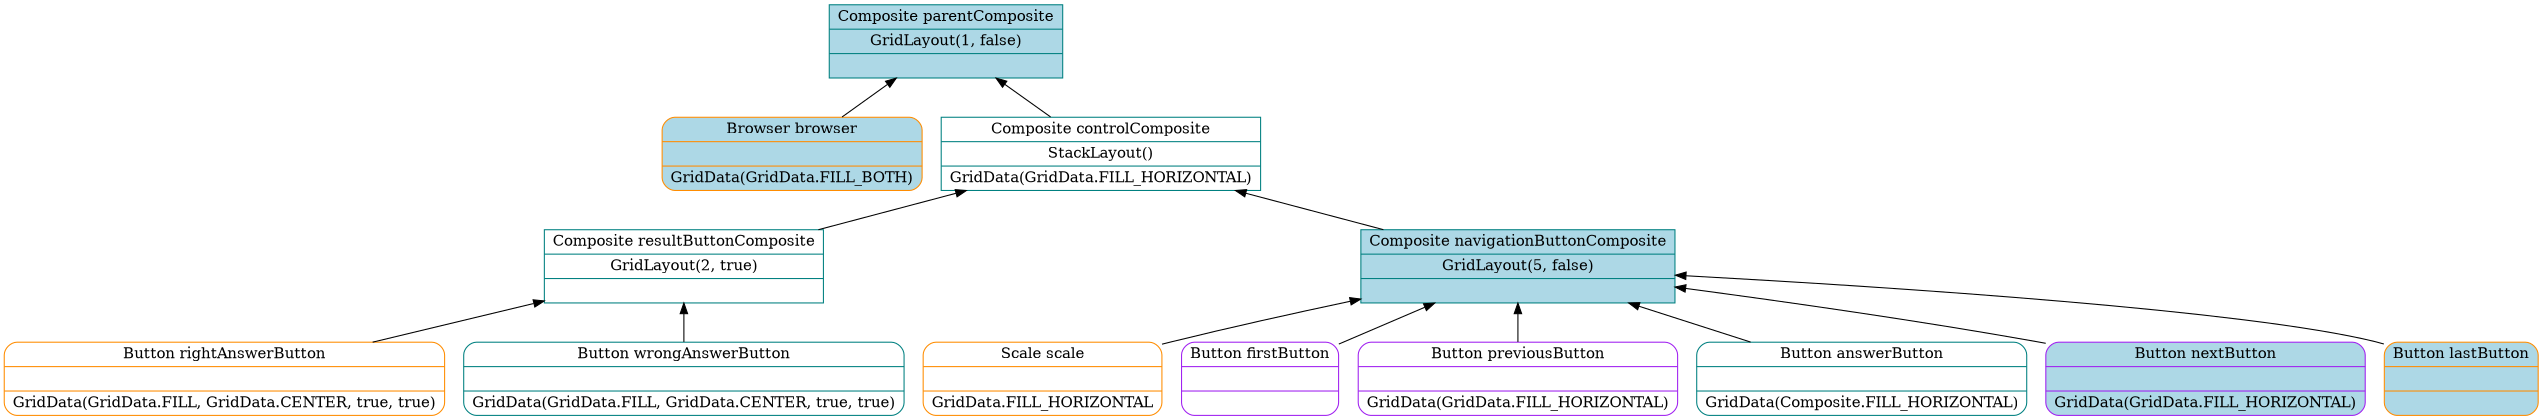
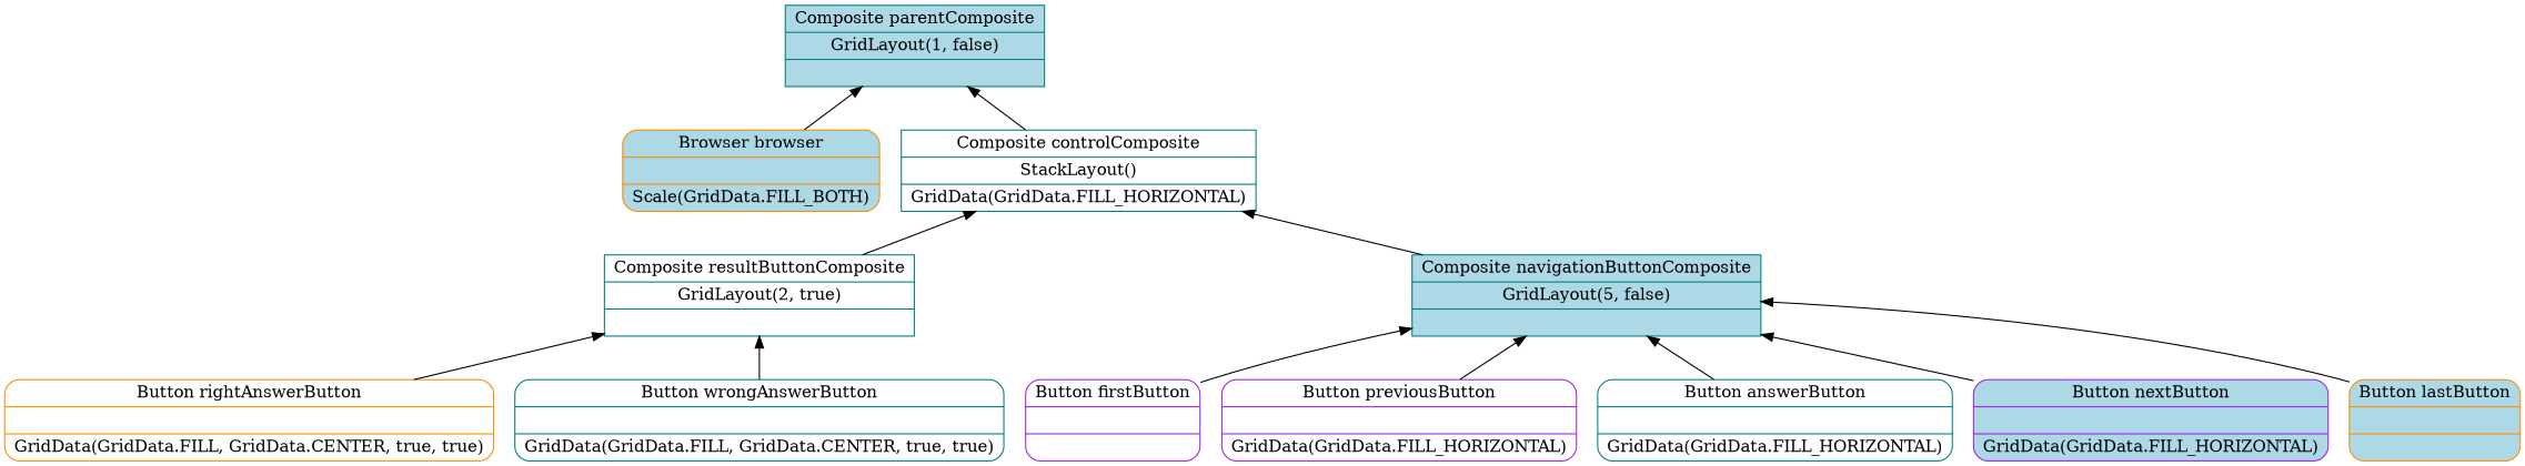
  digraph {
    rankdir=BT
    node [color=teal fillcolor=white shape=Mrecord style=filled]
    n1 [fillcolor=lightblue label="{Composite parentComposite|GridLayout(1, false)|}" shape=record]
-   n2 [color=darkorange fillcolor=lightblue label="{Browser browser||GridData(GridData.FILL_BOTH)}"]
+   n2 [color=darkorange fillcolor=lightblue label="{Browser browser||Scale(GridData.FILL_BOTH)}"]
    n3 [label="{Composite controlComposite|StackLayout()|GridData(GridData.FILL_HORIZONTAL)}" shape=record]
    n4 [label="{Composite resultButtonComposite|GridLayout(2, true)|}" shape=record]
    n5 [fillcolor=lightblue label="{Composite navigationButtonComposite|GridLayout(5, false)|}" shape=record]
-   n6 [color=darkorange label="{Scale scale||GridData.FILL_HORIZONTAL}"]
    n7 [color=purple label="{Button firstButton||}"]
    n8 [color=purple label="{Button previousButton||GridData(GridData.FILL_HORIZONTAL)}"]
-   n9 [label="{Button answerButton||GridData(Composite.FILL_HORIZONTAL)}"]
+   n9 [label="{Button answerButton||GridData(GridData.FILL_HORIZONTAL)}"]
    n10 [color=purple fillcolor=lightblue label="{Button nextButton||GridData(GridData.FILL_HORIZONTAL)}"]
    n11 [color=darkorange fillcolor=lightblue label="{Button lastButton||}"]
    n12 [color=darkorange label="{Button rightAnswerButton||GridData(GridData.FILL, GridData.CENTER, true, true)}"]
    n13 [label="{Button wrongAnswerButton||GridData(GridData.FILL, GridData.CENTER, true, true)}"]
    n2 -> n1
    n3 -> n1
    n4 -> n3
    n5 -> n3
-   n6 -> n5
    n7 -> n5
    n8 -> n5
    n9 -> n5
    n10 -> n5
    n11 -> n5
    n12 -> n4
    n13 -> n4
  }
